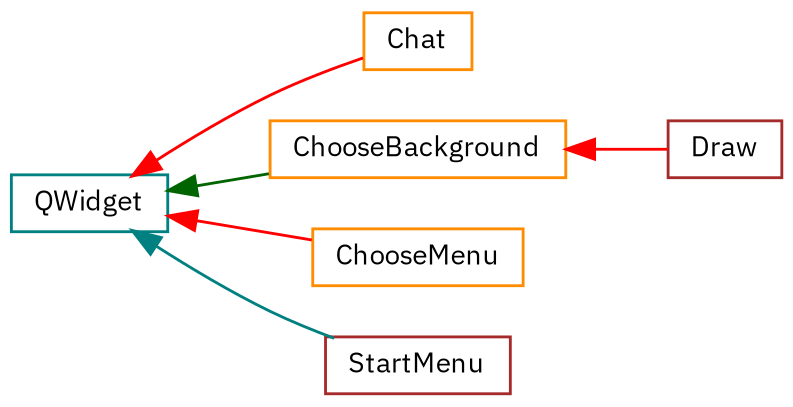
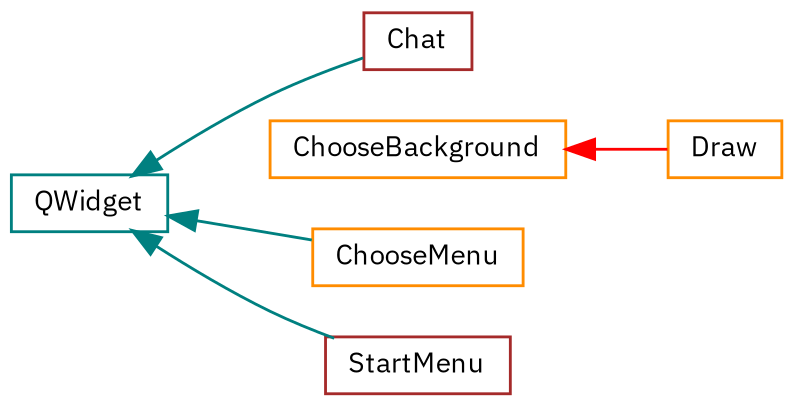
  digraph {
    fontname="IBM Plex Sans"
    rankdir=LR
    node [color=brown fillcolor=white fontname="IBM Plex Sans" fontsize=10 shape=record style=filled]
    edge [color=teal dir=back fontname="IBM Plex Sans" fontsize=10 labelfontname=Helvetica labelfontsize=10 style=solid]
    n1 [color=teal height=0.2 label=QWidget width=0.4]
-   n2 [color=darkorange height=0.2 label=Chat width=0.4]
+   n2 [height=0.2 label=Chat width=0.4]
    n3 [color=darkorange height=0.2 label=ChooseBackground width=0.4]
    n4 [color=darkorange height=0.2 label=ChooseMenu width=0.4]
    n5 [height=0.2 label=StartMenu width=0.4]
-   n6 [height=0.2 label=Draw width=0.4]
-   n1 -> n2 [color=red]
-   n1 -> n3 [color=darkgreen]
-   n1 -> n4 [color=red]
+   n6 [color=darkorange height=0.2 label=Draw width=0.4]
+   n1 -> n2
+   n1 -> n4
    n1 -> n5
    n3 -> n6 [color=red]
  }
